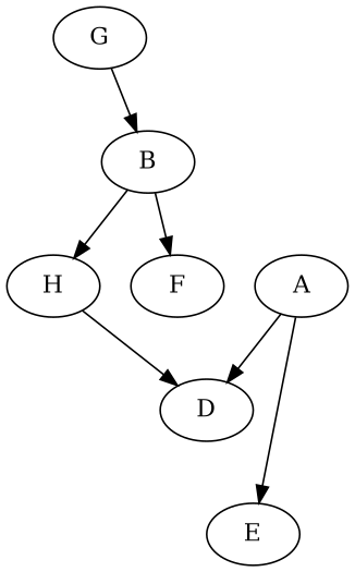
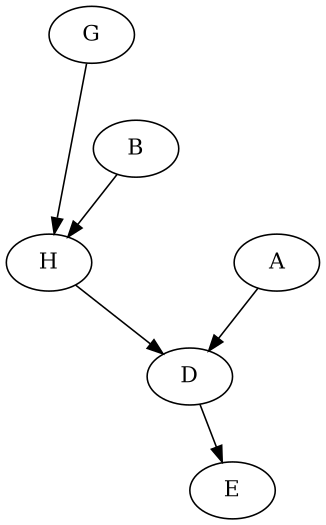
  strict digraph {
    fontname="DejaVu Serif"
    node [fontname="DejaVu Serif"]
    edge [fontname="DejaVu Serif"]
    n1 [label=G]
    n2 [label=B]
    n3 [label=H]
-   n4 [label=F]
    n5 [label=D]
    n6 [label=A]
    n7 [label=E]
-   n1 -> n2
+   n1 -> n3
    n2 -> n3
-   n2 -> n4
    n3 -> n5
    n6 -> n5
-   n6 -> n7
+   n5 -> n7
  }
